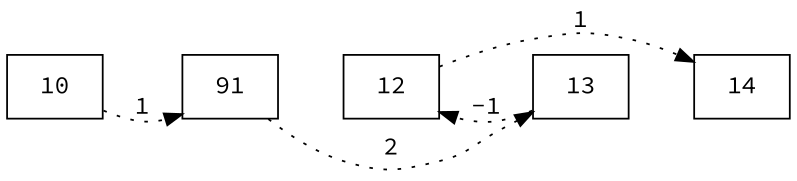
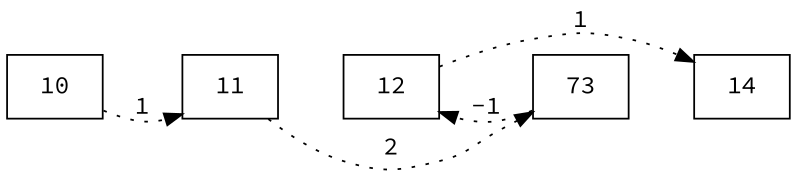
  digraph {
    fontname="Source Code Pro"
    rankdir=LR
    node [fontname="Source Code Pro" shape=rect]
    edge [fontname="Source Code Pro" style=invis weight=1000]
    n1 [label=10]
-   n2 [label=91]
+   n2 [label=11]
    n3 [label=12]
-   n4 [label=13]
+   n4 [label=73]
    n5 [label=14]
    n1 -> n2
    n1 -> n2 [label=1 style=dotted weight=1]
    n2 -> n3
    n2 -> n4 [label=2 style=dotted weight=1]
    n3 -> n4
    n3 -> n5 [label=1 style=dotted weight=1]
    n4 -> n3 [label=-1 style=dotted weight=1]
    n4 -> n5
  }
